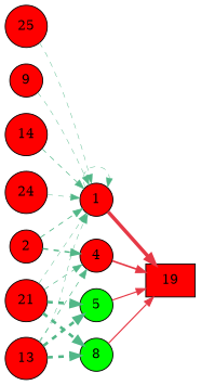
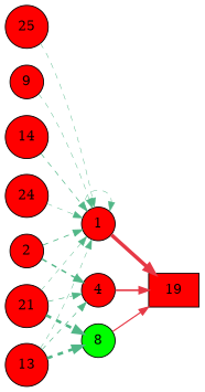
  digraph {
    rankdir=LR
    node [fillcolor="#fe0000" shape=circle style=filled]
    edge [color="#52b788" penwidth=0.50 style=dashed]
    n1 [label=1]
    n2 [label=19 shape=box]
    n3 [label=2]
    n4 [label=4]
-   n5 [fillcolor="#00fe00" label=5]
    n6 [fillcolor="#00fe00" label=8]
    n7 [label=9]
    n8 [label=13]
    n9 [label=14]
    n10 [label=21]
    n11 [label=24]
    n12 [label=25]
    n1 -> n1
    n1 -> n2 [color="#e63946" penwidth=4.00 style=""]
    n3 -> n1 [penwidth=0.94]
    n3 -> n4 [penwidth=1.64]
    n4 -> n2 [color="#e63946" penwidth=1.89 style=""]
-   n5 -> n2 [color="#e63946" penwidth=1.32 style=""]
    n6 -> n2 [color="#e63946" penwidth=1.32 style=""]
    n7 -> n1
    n8 -> n1
    n8 -> n4 [penwidth=0.75]
-   n8 -> n5 [penwidth=3.00]
    n8 -> n6 [penwidth=3.00]
    n9 -> n1 [penwidth=0.78]
    n10 -> n1
    n10 -> n4 [penwidth=0.75]
-   n10 -> n5 [penwidth=3.00]
    n10 -> n6 [penwidth=3.00]
    n11 -> n1
    n12 -> n1
  }
